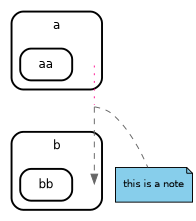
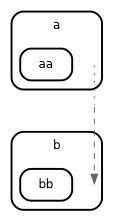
  digraph {
    compound=true
    fontname=Helvetica
    fontsize=12
    nodesep=0.3
    ordering=out
    penwidth=2.0
    ranksep=0.1
    splines=true
    node [fillcolor="#FFFFFF01" fontname=Helvetica fontsize=12 margin=0 penwidth=2.0 shape=point style=invis]
    edge [arrowhead=none color=gray40 fontname=Helvetica fontsize=10 style=dashed]
    a [fixedsize=true height=0 width=0]
    n2 [color=black label=<         <table align="center" cellborder="0" border="2" style="rounded" width="48">           <tr><td width="48" cellpadding="7">aa</td></tr>         </table>       > shape=plaintext style=filled]
    b [fixedsize=true height=0 width=0]
    n4 [color=black label=<         <table align="center" cellborder="0" border="2" style="rounded" width="48">           <tr><td width="48" cellpadding="7">bb</td></tr>         </table>       > shape=plaintext style=filled]
    i_note_tr_a_b_1 [fixedsize=true height=0 width=0]
-   n6 [color=black fillcolor=skyblue fontcolor=black fontsize=10 label="this is a note\l" penwidth=1.0 shape=note style=filled margin=""]
    subgraph cluster_1 {
      color=black
      label=<     <table cellborder="0" border="0">       <tr><td>a</td></tr>     </table>     >
      style=rounded
      a
      n2
    }
    subgraph cluster_2 {
      color=black
      label=<     <table cellborder="0" border="0">       <tr><td>b</td></tr>     </table>     >
      style=rounded
      b
      n4
    }
    a -> i_note_tr_a_b_1 [color=deeppink style=dotted]
    i_note_tr_a_b_1 -> b [fontcolor=black label="    \l" arrowhead=""]
-   i_note_tr_a_b_1 -> n6 [arrowtail=none weight=0]
  }
